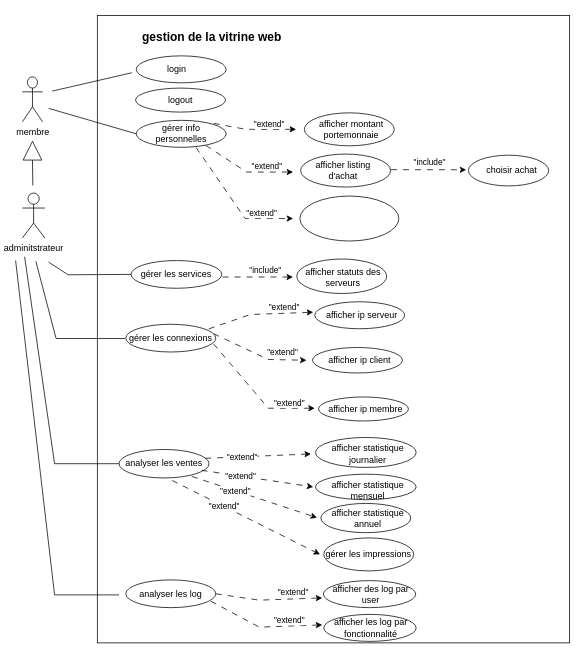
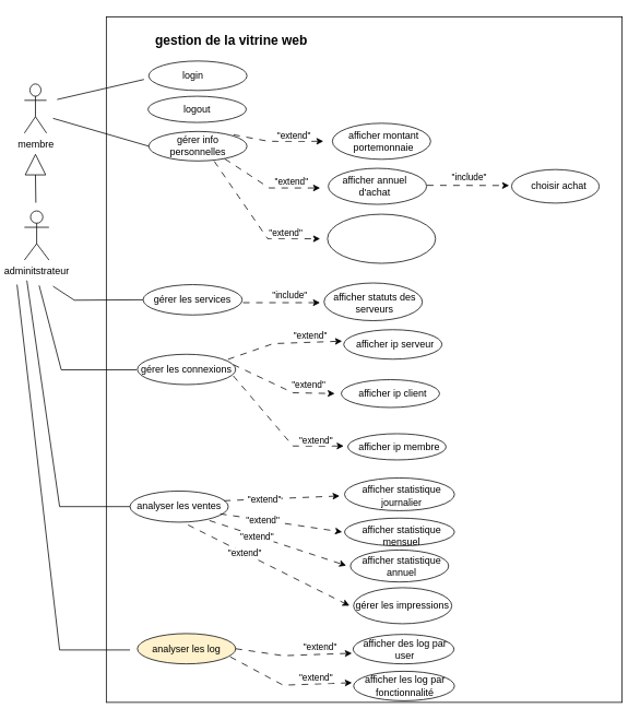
  <mxCell id="0" />
  <mxCell id="1" parent="0" />
  <mxCell id="2" value="" style="rounded=0;whiteSpace=wrap;html=1;movable=0;resizable=0;rotatable=0;deletable=0;editable=0;locked=1;connectable=0;" parent="1" vertex="1"><mxGeometry x="129" y="20" width="630" height="837" as="geometry" /></mxCell>
  <mxCell id="3" value="membre" style="shape=umlActor;verticalLabelPosition=bottom;verticalAlign=top;html=1;" parent="1" vertex="1"><mxGeometry x="29" y="102" width="27" height="60" as="geometry" /></mxCell>
  <mxCell id="4" value="" style="shape=ellipse;container=1;horizontal=1;horizontalStack=0;resizeParent=1;resizeParentMax=0;resizeLast=0;html=1;dashed=0;collapsible=0;" parent="1" vertex="1"><mxGeometry x="180.86" y="74" width="120" height="36" as="geometry" /></mxCell>
  <mxCell id="5" value="login" style="html=1;strokeColor=none;fillColor=none;align=center;verticalAlign=middle;rotatable=0;whiteSpace=wrap;" parent="4" vertex="1"><mxGeometry x="-5.8" y="13.5" width="120" height="9" as="geometry" /></mxCell>
  <mxCell id="6" value="" style="shape=ellipse;container=1;horizontal=1;horizontalStack=0;resizeParent=1;resizeParentMax=0;resizeLast=0;html=1;dashed=0;collapsible=0;" parent="1" vertex="1"><mxGeometry x="180" y="117" width="120" height="32" as="geometry" /></mxCell>
  <mxCell id="7" value="logout" style="html=1;strokeColor=none;fillColor=none;align=center;verticalAlign=middle;rotatable=0;whiteSpace=wrap;" parent="6" vertex="1"><mxGeometry y="12" width="120" height="8" as="geometry" /></mxCell>
  <mxCell id="8" value="" style="shape=ellipse;container=1;horizontal=1;horizontalStack=0;resizeParent=1;resizeParentMax=0;resizeLast=0;html=1;dashed=0;collapsible=0;" parent="1" vertex="1"><mxGeometry x="180.86" y="160" width="120" height="36" as="geometry" /></mxCell>
  <mxCell id="9" value="gérer info personnelles" style="html=1;strokeColor=none;fillColor=none;align=center;verticalAlign=middle;rotatable=0;whiteSpace=wrap;" parent="8" vertex="1"><mxGeometry y="13.501" width="120" height="9" as="geometry" /></mxCell>
  <mxCell id="10" value="" style="endArrow=none;html=1;rounded=0;entryX=0;entryY=1;entryDx=0;entryDy=0;endFill=0;" parent="1" target="5" edge="1"><mxGeometry width="50" height="50" relative="1" as="geometry"><mxPoint x="69" y="121" as="sourcePoint" /><mxPoint x="445" y="189" as="targetPoint" /></mxGeometry></mxCell>
  <mxCell id="11" value="" style="endArrow=none;html=1;rounded=0;entryX=0;entryY=0.5;entryDx=0;entryDy=0;endFill=0;" parent="1" target="8" edge="1"><mxGeometry width="50" height="50" relative="1" as="geometry"><mxPoint x="64" y="144" as="sourcePoint" /><mxPoint x="669" y="309" as="targetPoint" /><Array as="points" /></mxGeometry></mxCell>
  <mxCell id="12" value="" style="shape=ellipse;container=1;horizontal=1;horizontalStack=0;resizeParent=1;resizeParentMax=0;resizeLast=0;html=1;dashed=0;collapsible=0;" parent="1" vertex="1"><mxGeometry x="395" y="345" width="120" height="46" as="geometry" /></mxCell>
  <mxCell id="13" value="afficher statuts des serveurs" style="html=1;strokeColor=none;fillColor=none;align=center;verticalAlign=middle;rotatable=0;whiteSpace=wrap;" parent="12" vertex="1"><mxGeometry x="2.15" y="19.001" width="120" height="11.5" as="geometry" /></mxCell>
  <mxCell id="14" value="" style="endArrow=none;html=1;rounded=0;endFill=0;entryX=0;entryY=0.5;entryDx=0;entryDy=0;" parent="1" target="50" edge="1"><mxGeometry width="50" height="50" relative="1" as="geometry"><mxPoint x="64" y="349" as="sourcePoint" /><mxPoint x="301" y="313" as="targetPoint" /><Array as="points"><mxPoint x="90" y="366" /></Array></mxGeometry></mxCell>
  <mxCell id="15" value="" style="shape=ellipse;container=1;horizontal=1;horizontalStack=0;resizeParent=1;resizeParentMax=0;resizeLast=0;html=1;dashed=0;collapsible=0;" parent="1" vertex="1"><mxGeometry x="420" y="632" width="134.29" height="34" as="geometry" /></mxCell>
  <mxCell id="16" value="afficher statistique mensuel" style="html=1;strokeColor=none;fillColor=none;align=center;verticalAlign=middle;rotatable=0;whiteSpace=wrap;" parent="15" vertex="1"><mxGeometry x="3.002" y="17.784" width="134.29" height="8.5" as="geometry" /></mxCell>
  <mxCell id="17" value="adminitstrateur" style="shape=umlActor;verticalLabelPosition=bottom;verticalAlign=top;html=1;outlineConnect=0;" parent="1" vertex="1"><mxGeometry x="29" y="257" width="30" height="60" as="geometry" /></mxCell>
  <mxCell id="18" value="" style="shape=ellipse;container=1;horizontal=1;horizontalStack=0;resizeParent=1;resizeParentMax=0;resizeLast=0;html=1;dashed=0;collapsible=0;" parent="1" vertex="1"><mxGeometry x="427.14" y="671" width="120" height="39" as="geometry" /></mxCell>
  <mxCell id="19" value="afficher statistique annuel" style="html=1;strokeColor=none;fillColor=none;align=center;verticalAlign=middle;rotatable=0;whiteSpace=wrap;" parent="18" vertex="1"><mxGeometry x="3.29" y="14.626" width="120" height="9.75" as="geometry" /></mxCell>
  <mxCell id="20" value="" style="shape=ellipse;container=1;horizontal=1;horizontalStack=0;resizeParent=1;resizeParentMax=0;resizeLast=0;html=1;dashed=0;collapsible=0;" parent="1" vertex="1"><mxGeometry x="419" y="402" width="120" height="36" as="geometry" /></mxCell>
  <mxCell id="21" value="afficher ip serveur" style="html=1;strokeColor=none;fillColor=none;align=center;verticalAlign=middle;rotatable=0;whiteSpace=wrap;" parent="20" vertex="1"><mxGeometry x="3.29" y="13.501" width="120" height="9" as="geometry" /></mxCell>
  <mxCell id="22" value="" style="endArrow=none;html=1;rounded=0;endFill=0;" parent="1" edge="1"><mxGeometry width="50" height="50" relative="1" as="geometry"><mxPoint x="47" y="348" as="sourcePoint" /><mxPoint x="166" y="451" as="targetPoint" /><Array as="points"><mxPoint x="74" y="451" /></Array></mxGeometry></mxCell>
  <mxCell id="23" value="" style="shape=ellipse;container=1;horizontal=1;horizontalStack=0;resizeParent=1;resizeParentMax=0;resizeLast=0;html=1;dashed=0;collapsible=0;" parent="1" vertex="1"><mxGeometry x="416" y="463" width="120" height="34" as="geometry" /></mxCell>
  <mxCell id="24" value="afficher ip client" style="html=1;strokeColor=none;fillColor=none;align=center;verticalAlign=middle;rotatable=0;whiteSpace=wrap;" parent="23" vertex="1"><mxGeometry x="3.29" y="12.751" width="120" height="8.5" as="geometry" /></mxCell>
  <mxCell id="25" value="" style="shape=ellipse;container=1;horizontal=1;horizontalStack=0;resizeParent=1;resizeParentMax=0;resizeLast=0;html=1;dashed=0;collapsible=0;" parent="1" vertex="1"><mxGeometry x="424" y="529" width="120" height="32" as="geometry" /></mxCell>
  <mxCell id="26" value="afficher ip membre" style="html=1;strokeColor=none;fillColor=none;align=center;verticalAlign=middle;rotatable=0;whiteSpace=wrap;" parent="25" vertex="1"><mxGeometry x="3.29" y="12.001" width="120" height="8" as="geometry" /></mxCell>
  <mxCell id="27" value="" style="shape=ellipse;container=1;horizontal=1;horizontalStack=0;resizeParent=1;resizeParentMax=0;resizeLast=0;html=1;dashed=0;collapsible=0;" parent="1" vertex="1"><mxGeometry x="420" y="583" width="134.29" height="40" as="geometry" /></mxCell>
  <mxCell id="28" value="afficher statistique journalier" style="html=1;strokeColor=none;fillColor=none;align=center;verticalAlign=middle;rotatable=0;whiteSpace=wrap;" parent="27" vertex="1"><mxGeometry x="3.002" y="17.435" width="134.29" height="8.333" as="geometry" /></mxCell>
  <mxCell id="29" value="" style="endArrow=none;html=1;rounded=0;entryX=0;entryY=0.5;entryDx=0;entryDy=0;endFill=0;" parent="1" target="33" edge="1"><mxGeometry width="50" height="50" relative="1" as="geometry"><mxPoint x="32" y="342" as="sourcePoint" /><mxPoint x="684" y="508" as="targetPoint" /><Array as="points"><mxPoint x="72" y="618" /></Array></mxGeometry></mxCell>
  <mxCell id="30" value="" style="triangle;whiteSpace=wrap;html=1;rotation=-90;" parent="1" vertex="1"><mxGeometry x="30" y="188" width="25" height="25" as="geometry" /></mxCell>
  <mxCell id="31" value="" style="endArrow=none;html=1;rounded=0;entryX=0;entryY=0.5;entryDx=0;entryDy=0;" parent="1" target="30" edge="1"><mxGeometry width="50" height="50" relative="1" as="geometry"><mxPoint x="43" y="247" as="sourcePoint" /><mxPoint x="200" y="345" as="targetPoint" /></mxGeometry></mxCell>
  <mxCell id="32" value="gestion de la vitrine web" style="text;html=1;align=center;verticalAlign=middle;whiteSpace=wrap;rounded=0;fontSize=16;fontStyle=1" parent="1" vertex="1"><mxGeometry x="187" y="34" width="190" height="30" as="geometry" /></mxCell>
  <mxCell id="33" value="analyser les ventes" style="ellipse;whiteSpace=wrap;html=1;" parent="1" vertex="1"><mxGeometry x="158" y="599" width="120" height="38" as="geometry" /></mxCell>
  <mxCell id="34" value="" style="endArrow=classic;html=1;rounded=0;exitX=0.957;exitY=0.311;exitDx=0;exitDy=0;exitPerimeter=0;dashed=1;dashPattern=8 8;" parent="1" source="33" edge="1"><mxGeometry width="50" height="50" relative="1" as="geometry"><mxPoint x="244" y="513" as="sourcePoint" /><mxPoint x="414" y="605" as="targetPoint" /></mxGeometry></mxCell>
  <mxCell id="35" value="&quot;extend&quot;" style="edgeLabel;html=1;align=center;verticalAlign=middle;resizable=0;points=[];" parent="34" vertex="1" connectable="0"><mxGeometry x="-0.304" relative="1" as="geometry"><mxPoint as="offset" /></mxGeometry></mxCell>
  <mxCell id="36" value="" style="endArrow=classic;html=1;rounded=0;exitX=0.917;exitY=0.732;exitDx=0;exitDy=0;exitPerimeter=0;dashed=1;dashPattern=8 8;" parent="1" source="33" edge="1"><mxGeometry width="50" height="50" relative="1" as="geometry"><mxPoint x="252" y="664" as="sourcePoint" /><mxPoint x="417" y="649" as="targetPoint" /></mxGeometry></mxCell>
  <mxCell id="37" value="&quot;extend&quot;" style="edgeLabel;html=1;align=center;verticalAlign=middle;resizable=0;points=[];" parent="36" vertex="1" connectable="0"><mxGeometry x="-0.304" relative="1" as="geometry"><mxPoint as="offset" /></mxGeometry></mxCell>
  <mxCell id="38" value="" style="endArrow=classic;html=1;rounded=0;dashed=1;dashPattern=8 8;" parent="1" edge="1"><mxGeometry width="50" height="50" relative="1" as="geometry"><mxPoint x="255" y="635" as="sourcePoint" /><mxPoint x="422" y="690" as="targetPoint" /></mxGeometry></mxCell>
  <mxCell id="39" value="&quot;extend&quot;" style="edgeLabel;html=1;align=center;verticalAlign=middle;resizable=0;points=[];" parent="38" vertex="1" connectable="0"><mxGeometry x="-0.304" relative="1" as="geometry"><mxPoint as="offset" /></mxGeometry></mxCell>
  <mxCell id="40" value="gérer les impressions" style="ellipse;whiteSpace=wrap;html=1;" parent="1" vertex="1"><mxGeometry x="430.99" y="717" width="120" height="44" as="geometry" /></mxCell>
  <mxCell id="41" value="" style="endArrow=classic;html=1;rounded=0;dashed=1;dashPattern=8 8;exitX=0.59;exitY=1.089;exitDx=0;exitDy=0;exitPerimeter=0;" parent="1" source="33" edge="1"><mxGeometry width="50" height="50" relative="1" as="geometry"><mxPoint x="281" y="729" as="sourcePoint" /><mxPoint x="426" y="739" as="targetPoint" /></mxGeometry></mxCell>
  <mxCell id="42" value="&quot;extend&quot;" style="edgeLabel;html=1;align=center;verticalAlign=middle;resizable=0;points=[];" parent="41" vertex="1" connectable="0"><mxGeometry x="-0.304" relative="1" as="geometry"><mxPoint as="offset" /></mxGeometry></mxCell>
  <mxCell id="43" value="gérer les connexions" style="ellipse;whiteSpace=wrap;html=1;" parent="1" vertex="1"><mxGeometry x="167" y="432" width="120" height="37" as="geometry" /></mxCell>
  <mxCell id="44" value="" style="endArrow=classic;html=1;rounded=0;exitX=0.922;exitY=0.168;exitDx=0;exitDy=0;exitPerimeter=0;dashed=1;dashPattern=8 8;" parent="1" source="43" edge="1"><mxGeometry width="50" height="50" relative="1" as="geometry"><mxPoint x="256" y="362" as="sourcePoint" /><mxPoint x="417" y="416" as="targetPoint" /><Array as="points"><mxPoint x="333" y="419" /></Array></mxGeometry></mxCell>
  <mxCell id="45" value="&quot;extend&quot;" style="edgeLabel;html=1;align=center;verticalAlign=middle;resizable=0;points=[];" parent="44" vertex="1" connectable="0"><mxGeometry x="0.28" y="2" relative="1" as="geometry"><mxPoint x="12" y="-7" as="offset" /></mxGeometry></mxCell>
  <mxCell id="46" value="" style="endArrow=classic;html=1;rounded=0;exitX=0.975;exitY=0.341;exitDx=0;exitDy=0;exitPerimeter=0;dashed=1;dashPattern=8 8;" parent="1" source="43" edge="1"><mxGeometry width="50" height="50" relative="1" as="geometry"><mxPoint x="343" y="496" as="sourcePoint" /><mxPoint x="408" y="480" as="targetPoint" /><Array as="points"><mxPoint x="357" y="479" /></Array></mxGeometry></mxCell>
  <mxCell id="47" value="&quot;extend&quot;" style="edgeLabel;html=1;align=center;verticalAlign=middle;resizable=0;points=[];" parent="46" vertex="1" connectable="0"><mxGeometry x="0.28" y="2" relative="1" as="geometry"><mxPoint x="15" y="-8" as="offset" /></mxGeometry></mxCell>
  <mxCell id="48" value="" style="endArrow=classic;html=1;rounded=0;exitX=0.975;exitY=0.708;exitDx=0;exitDy=0;exitPerimeter=0;dashed=1;dashPattern=8 8;" parent="1" source="43" edge="1"><mxGeometry width="50" height="50" relative="1" as="geometry"><mxPoint x="309" y="554" as="sourcePoint" /><mxPoint x="419" y="544" as="targetPoint" /><Array as="points"><mxPoint x="357" y="544" /></Array></mxGeometry></mxCell>
  <mxCell id="49" value="&quot;extend&quot;" style="edgeLabel;html=1;align=center;verticalAlign=middle;resizable=0;points=[];" parent="48" vertex="1" connectable="0"><mxGeometry x="0.28" y="2" relative="1" as="geometry"><mxPoint x="26" y="-6" as="offset" /></mxGeometry></mxCell>
  <mxCell id="50" value="gérer les services" style="ellipse;whiteSpace=wrap;html=1;" parent="1" vertex="1"><mxGeometry x="174" y="347" width="121" height="37" as="geometry" /></mxCell>
  <mxCell id="51" value="" style="endArrow=classic;html=1;rounded=0;dashed=1;dashPattern=8 8;" parent="1" edge="1"><mxGeometry width="50" height="50" relative="1" as="geometry"><mxPoint x="296" y="369" as="sourcePoint" /><mxPoint x="390" y="369" as="targetPoint" /></mxGeometry></mxCell>
  <mxCell id="52" value="&quot;include&quot;" style="edgeLabel;html=1;align=center;verticalAlign=middle;resizable=0;points=[];" parent="51" vertex="1" connectable="0"><mxGeometry x="0.204" y="-1" relative="1" as="geometry"><mxPoint x="-1" y="-11" as="offset" /></mxGeometry></mxCell>
  <mxCell id="53" value="" style="shape=ellipse;container=1;horizontal=1;horizontalStack=0;resizeParent=1;resizeParentMax=0;resizeLast=0;html=1;dashed=0;collapsible=0;" parent="1" vertex="1"><mxGeometry x="405.15" y="150" width="120" height="44" as="geometry" /></mxCell>
  <mxCell id="54" value="afficher montant portemonnaie" style="html=1;strokeColor=none;fillColor=none;align=center;verticalAlign=middle;rotatable=0;whiteSpace=wrap;" parent="53" vertex="1"><mxGeometry x="3.29" y="16.398" width="120" height="11" as="geometry" /></mxCell>
  <mxCell id="55" value="" style="endArrow=classic;html=1;rounded=0;exitX=0.862;exitY=0.111;exitDx=0;exitDy=0;exitPerimeter=0;dashed=1;dashPattern=8 8;" parent="1" source="8" edge="1"><mxGeometry width="50" height="50" relative="1" as="geometry"><mxPoint x="341.15" y="255" as="sourcePoint" /><mxPoint x="394.15" y="172" as="targetPoint" /><Array as="points"><mxPoint x="327" y="172" /></Array></mxGeometry></mxCell>
  <mxCell id="56" value="&quot;extend&quot;" style="edgeLabel;html=1;align=center;verticalAlign=middle;resizable=0;points=[];" parent="55" vertex="1" connectable="0"><mxGeometry x="0.28" y="2" relative="1" as="geometry"><mxPoint x="3" y="-6" as="offset" /></mxGeometry></mxCell>
  <mxCell id="57" value="" style="endArrow=classic;html=1;rounded=0;dashed=1;dashPattern=8 8;exitX=0.773;exitY=0.927;exitDx=0;exitDy=0;exitPerimeter=0;" parent="1" source="8" edge="1"><mxGeometry width="50" height="50" relative="1" as="geometry"><mxPoint x="288.15" y="202" as="sourcePoint" /><mxPoint x="390.15" y="229" as="targetPoint" /><Array as="points"><mxPoint x="328.15" y="229" /></Array></mxGeometry></mxCell>
  <mxCell id="58" value="&quot;extend&quot;" style="edgeLabel;html=1;align=center;verticalAlign=middle;resizable=0;points=[];" parent="57" vertex="1" connectable="0"><mxGeometry x="0.28" y="2" relative="1" as="geometry"><mxPoint x="10" y="-7" as="offset" /></mxGeometry></mxCell>
  <mxCell id="59" value="" style="shape=ellipse;container=1;horizontal=1;horizontalStack=0;resizeParent=1;resizeParentMax=0;resizeLast=0;html=1;dashed=0;collapsible=0;" parent="1" vertex="1"><mxGeometry x="400.15" y="205" width="120" height="44" as="geometry" /></mxCell>
- <mxCell id="60" value="afficher listing&lt;div&gt;d'achat&lt;/div&gt;" style="html=1;strokeColor=none;fillColor=none;align=center;verticalAlign=middle;rotatable=0;whiteSpace=wrap;" parent="59" vertex="1"><mxGeometry x="-3" y="16.498" width="120" height="11" as="geometry" /></mxCell>
+ <mxCell id="60" value="afficher annuel&lt;div&gt;d'achat&lt;/div&gt;" style="html=1;strokeColor=none;fillColor=none;align=center;verticalAlign=middle;rotatable=0;whiteSpace=wrap;" parent="59" vertex="1"><mxGeometry x="-3" y="16.498" width="120" height="11" as="geometry" /></mxCell>
  <mxCell id="61" value="" style="endArrow=classic;html=1;rounded=0;dashed=1;dashPattern=8 8;exitX=0.666;exitY=1.009;exitDx=0;exitDy=0;exitPerimeter=0;" parent="1" source="8" edge="1"><mxGeometry width="50" height="50" relative="1" as="geometry"><mxPoint x="264.15" y="232" as="sourcePoint" /><mxPoint x="390.15" y="291" as="targetPoint" /><Array as="points"><mxPoint x="326.15" y="291" /></Array></mxGeometry></mxCell>
  <mxCell id="62" value="&quot;extend&quot;" style="edgeLabel;html=1;align=center;verticalAlign=middle;resizable=0;points=[];" parent="61" vertex="1" connectable="0"><mxGeometry x="0.28" y="2" relative="1" as="geometry"><mxPoint x="21" y="-6" as="offset" /></mxGeometry></mxCell>
  <mxCell id="63" value="" style="shape=ellipse;container=1;horizontal=1;horizontalStack=0;resizeParent=1;resizeParentMax=0;resizeLast=0;html=1;dashed=0;collapsible=0;" parent="1" vertex="1"><mxGeometry x="399.15" y="261" width="132.005" height="60" as="geometry" /></mxCell>
  <mxCell id="64" value="" style="shape=ellipse;container=1;horizontal=1;horizontalStack=0;resizeParent=1;resizeParentMax=0;resizeLast=0;html=1;dashed=0;collapsible=0;" parent="1" vertex="1"><mxGeometry x="624" y="206.5" width="107" height="41" as="geometry" /></mxCell>
  <mxCell id="65" value="choisir&amp;nbsp;&lt;span style=&quot;background-color: transparent; color: light-dark(rgb(0, 0, 0), rgb(255, 255, 255));&quot;&gt;achat&lt;/span&gt;" style="html=1;strokeColor=none;fillColor=none;align=center;verticalAlign=middle;rotatable=0;whiteSpace=wrap;" parent="64" vertex="1"><mxGeometry x="12.483" y="15.375" width="91.842" height="10.25" as="geometry" /></mxCell>
  <mxCell id="66" value="" style="endArrow=classic;html=1;rounded=0;exitX=1.004;exitY=0.427;exitDx=0;exitDy=0;dashed=1;dashPattern=8 8;exitPerimeter=0;" parent="1" edge="1"><mxGeometry width="50" height="50" relative="1" as="geometry"><mxPoint x="520.63" y="225.788" as="sourcePoint" /><mxPoint x="621" y="226" as="targetPoint" /></mxGeometry></mxCell>
  <mxCell id="67" value="&quot;include&quot;" style="edgeLabel;html=1;align=center;verticalAlign=middle;resizable=0;points=[];" parent="66" vertex="1" connectable="0"><mxGeometry x="0.204" y="-1" relative="1" as="geometry"><mxPoint x="-9" y="-11" as="offset" /></mxGeometry></mxCell>
- <mxCell id="68" value="analyser les log" style="ellipse;whiteSpace=wrap;html=1;" vertex="1" parent="1"><mxGeometry x="167" y="773" width="120" height="37" as="geometry" /></mxCell>
+ <mxCell id="68" value="analyser les log" style="ellipse;whiteSpace=wrap;html=1;fillColor=#fff2cc;" vertex="1" parent="1"><mxGeometry x="167" y="773" width="120" height="37" as="geometry" /></mxCell>
  <mxCell id="69" value="" style="shape=ellipse;container=1;horizontal=1;horizontalStack=0;resizeParent=1;resizeParentMax=0;resizeLast=0;html=1;dashed=0;collapsible=0;" vertex="1" parent="1"><mxGeometry x="430.43" y="774" width="123.29" height="36" as="geometry" /></mxCell>
  <mxCell id="70" value="afficher des log par user" style="html=1;strokeColor=none;fillColor=none;align=center;verticalAlign=middle;rotatable=0;whiteSpace=wrap;" vertex="1" parent="69"><mxGeometry x="3.29" y="14" width="120" height="8.5" as="geometry" /></mxCell>
  <mxCell id="71" value="" style="endArrow=classic;html=1;rounded=0;exitX=1;exitY=0.5;exitDx=0;exitDy=0;dashed=1;dashPattern=8 8;" edge="1" parent="1" source="68"><mxGeometry width="50" height="50" relative="1" as="geometry"><mxPoint x="290" y="819" as="sourcePoint" /><mxPoint x="429" y="797" as="targetPoint" /><Array as="points"><mxPoint x="345" y="800" /></Array></mxGeometry></mxCell>
  <mxCell id="72" value="&quot;extend&quot;" style="edgeLabel;html=1;align=center;verticalAlign=middle;resizable=0;points=[];" vertex="1" connectable="0" parent="71"><mxGeometry x="0.28" y="2" relative="1" as="geometry"><mxPoint x="12" y="-7" as="offset" /></mxGeometry></mxCell>
  <mxCell id="73" value="" style="shape=ellipse;container=1;horizontal=1;horizontalStack=0;resizeParent=1;resizeParentMax=0;resizeLast=0;html=1;dashed=0;collapsible=0;" vertex="1" parent="1"><mxGeometry x="431" y="819" width="123.29" height="36" as="geometry" /></mxCell>
  <mxCell id="74" value="afficher les log par fonctionnalité" style="html=1;strokeColor=none;fillColor=none;align=center;verticalAlign=middle;rotatable=0;whiteSpace=wrap;" vertex="1" parent="73"><mxGeometry x="3.29" y="14" width="120" height="8.5" as="geometry" /></mxCell>
  <mxCell id="75" value="" style="endArrow=classic;html=1;rounded=0;exitX=0.945;exitY=0.768;exitDx=0;exitDy=0;dashed=1;dashPattern=8 8;exitPerimeter=0;" edge="1" parent="1" source="68"><mxGeometry width="50" height="50" relative="1" as="geometry"><mxPoint x="287" y="828" as="sourcePoint" /><mxPoint x="429" y="833" as="targetPoint" /><Array as="points"><mxPoint x="345" y="836" /></Array></mxGeometry></mxCell>
  <mxCell id="76" value="&quot;extend&quot;" style="edgeLabel;html=1;align=center;verticalAlign=middle;resizable=0;points=[];" vertex="1" connectable="0" parent="75"><mxGeometry x="0.28" y="2" relative="1" as="geometry"><mxPoint x="12" y="-7" as="offset" /></mxGeometry></mxCell>
  <mxCell id="77" value="" style="endArrow=none;html=1;rounded=0;entryX=0;entryY=0.5;entryDx=0;entryDy=0;endFill=0;" edge="1" parent="1"><mxGeometry width="50" height="50" relative="1" as="geometry"><mxPoint x="20" y="347" as="sourcePoint" /><mxPoint x="158" y="793" as="targetPoint" /><Array as="points"><mxPoint x="72" y="793" /></Array></mxGeometry></mxCell>
